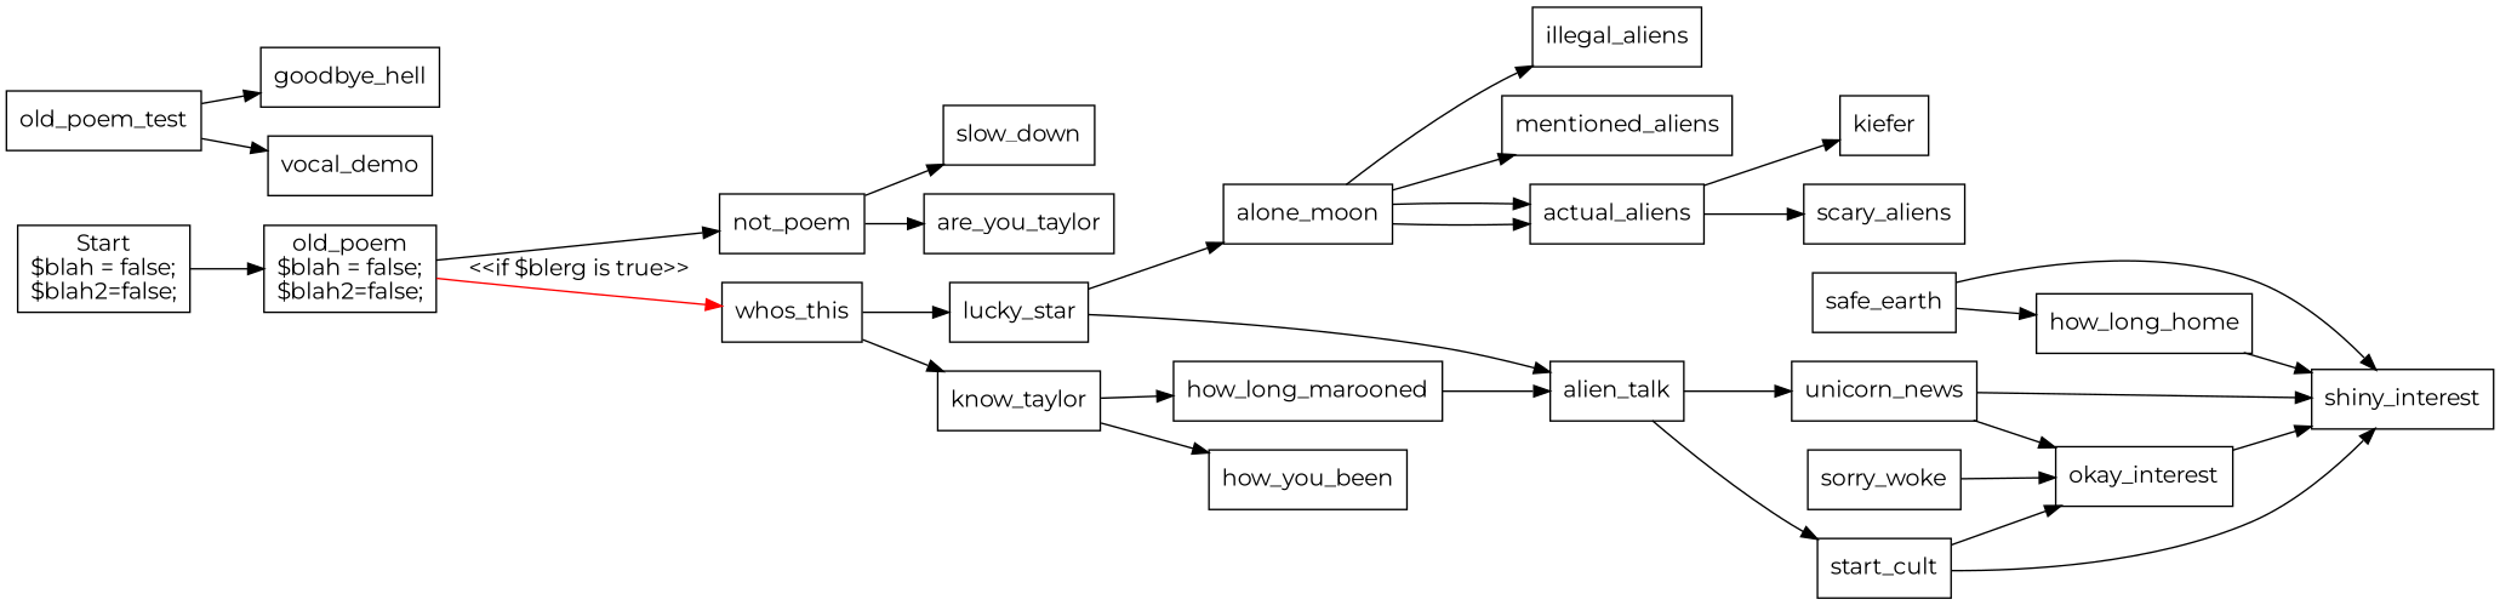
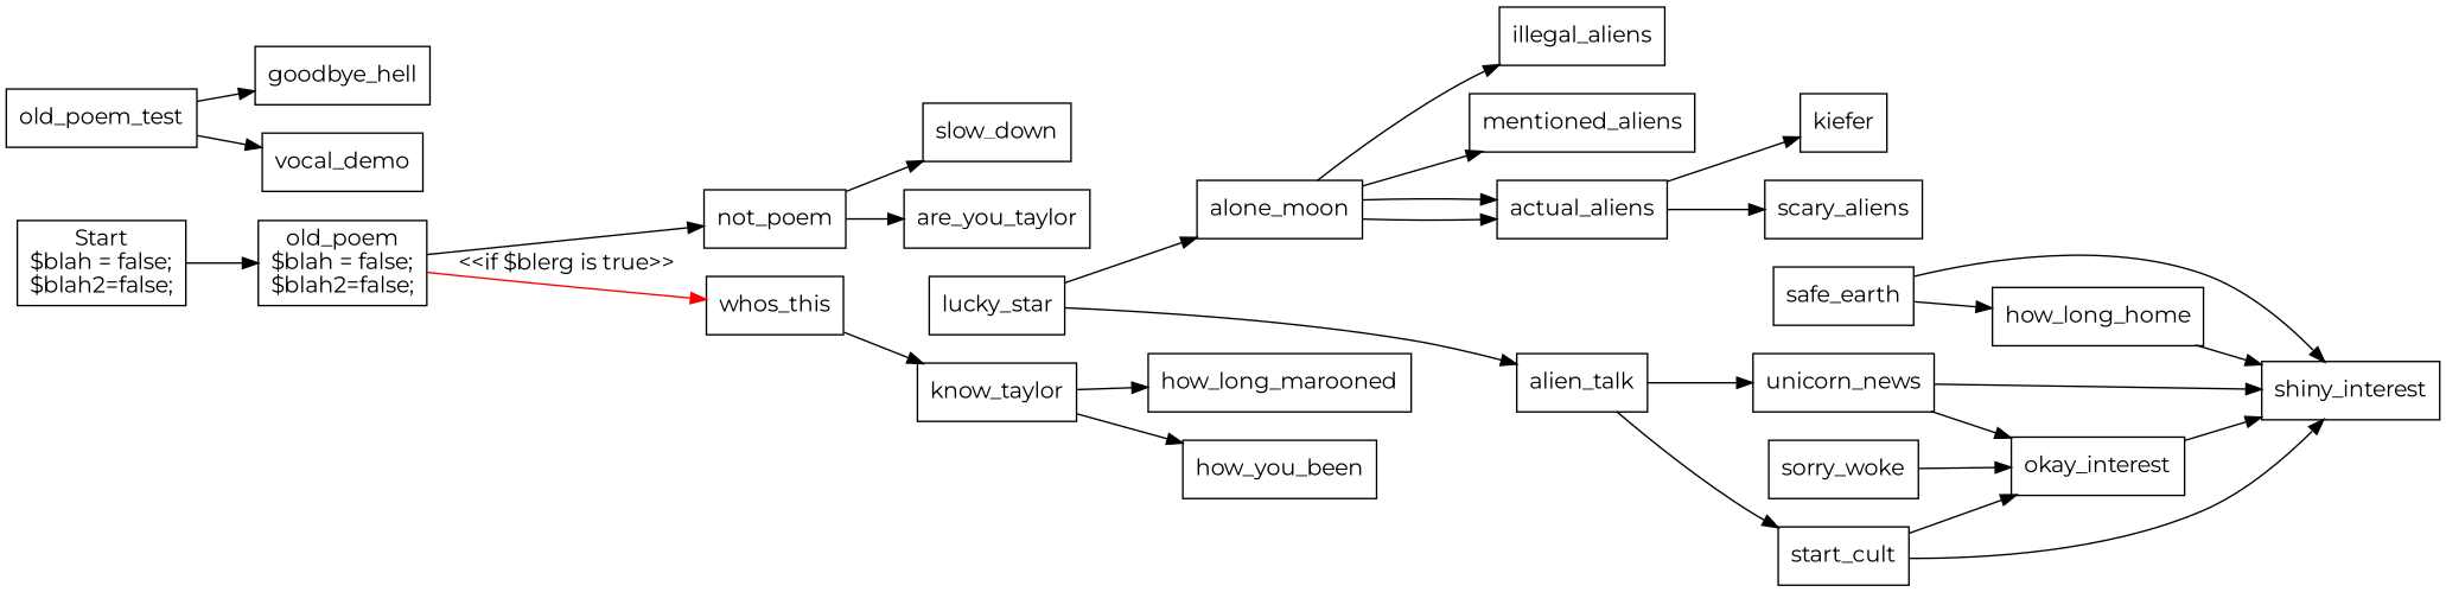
  digraph {
    fontname=Montserrat
    rankdir=LR
    node [fontname=Montserrat shape=record]
    edge [fontname=Montserrat]
    n1 [label="Start\n$blah = false;\n$blah2=false;"]
    n2 [label="old_poem\n$blah = false;\n$blah2=false;"]
    not_poem
    whos_this
    slow_down
    are_you_taylor
    lucky_star
    know_taylor
    old_poem_test
    goodbye_hell
    vocal_demo
    alien_talk
    alone_moon
    how_long_marooned
    how_you_been
    unicorn_news
    start_cult
    actual_aliens
    illegal_aliens
    mentioned_aliens
    shiny_interest
    okay_interest
    kiefer
    scary_aliens
    sorry_woke
    how_long_home
    safe_earth
    n1 -> n2
    n2 -> not_poem
    n2 -> whos_this [color=red label="<<if $blerg is true>>"]
    not_poem -> slow_down
    not_poem -> are_you_taylor
-   whos_this -> lucky_star
    whos_this -> know_taylor
    lucky_star -> alien_talk
    lucky_star -> alone_moon
    know_taylor -> how_long_marooned
    know_taylor -> how_you_been
    old_poem_test -> goodbye_hell
    old_poem_test -> vocal_demo
    alien_talk -> unicorn_news
    alien_talk -> start_cult
    alone_moon -> actual_aliens
    alone_moon -> actual_aliens
    alone_moon -> illegal_aliens
    alone_moon -> mentioned_aliens
-   how_long_marooned -> alien_talk
    unicorn_news -> shiny_interest
    unicorn_news -> okay_interest
    start_cult -> shiny_interest
    start_cult -> okay_interest
    actual_aliens -> kiefer
    actual_aliens -> scary_aliens
    okay_interest -> shiny_interest
    sorry_woke -> okay_interest
    how_long_home -> shiny_interest
    safe_earth -> shiny_interest
    safe_earth -> how_long_home
  }
